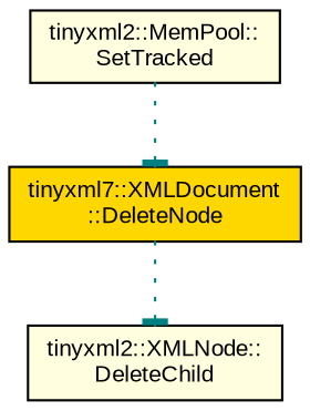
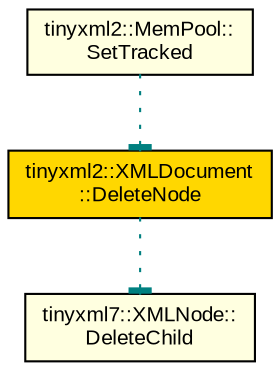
  digraph {
    fontname="Liberation Sans"
    rankdir=TB
    node [color=black fillcolor=lightyellow fontname="Liberation Sans" fontsize=10 shape=record style=filled]
    edge [arrowhead=tee color=teal fontname="Liberation Sans" fontsize=10 labelfontname=Helvetica labelfontsize=10 style=dotted]
-   n1 [fillcolor=gold fontcolor=black height=0.2 label="tinyxml7::XMLDocument\l::DeleteNode" width=0.4]
-   n2 [height=0.2 label="tinyxml2::XMLNode::\lDeleteChild" width=0.4]
+   n1 [fillcolor=gold fontcolor=black height=0.2 label="tinyxml2::XMLDocument\l::DeleteNode" width=0.4]
+   n2 [height=0.2 label="tinyxml7::XMLNode::\lDeleteChild" width=0.4]
    n3 [height=0.2 label="tinyxml2::MemPool::\lSetTracked" width=0.4]
    n1 -> n2
    n3 -> n1
  }
